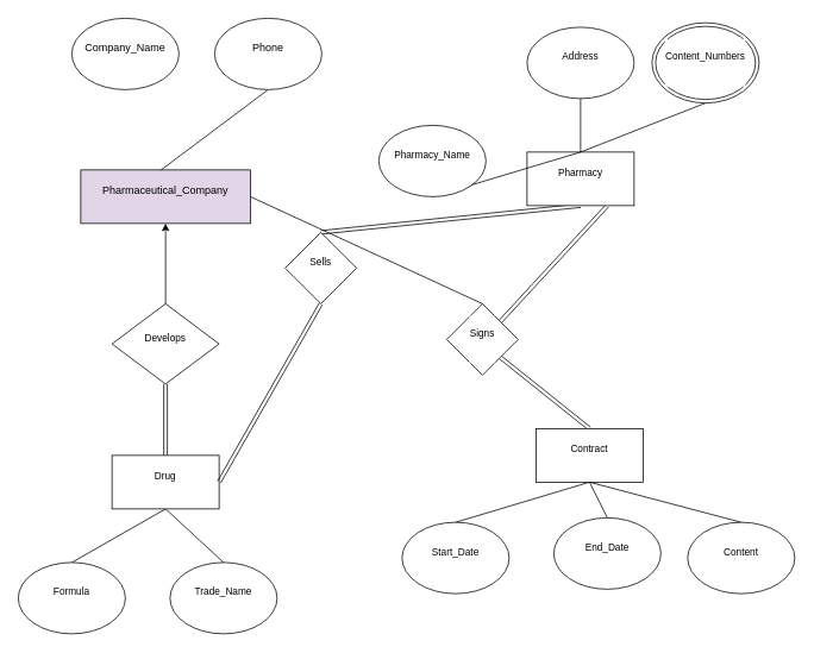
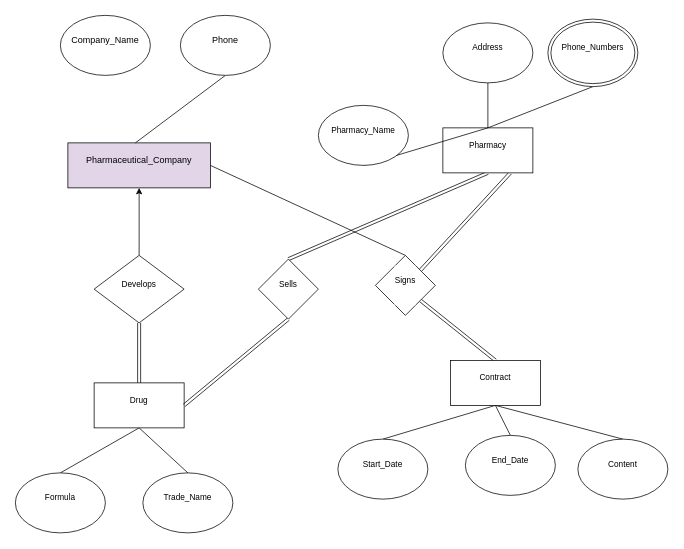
  <mxCell id="0" />
  <mxCell id="1" parent="0" />
  <mxCell id="2" style="edgeStyle=none;shape=connector;rounded=0;orthogonalLoop=1;jettySize=auto;html=1;exitX=1;exitY=0.5;exitDx=0;exitDy=0;entryX=0.5;entryY=0;entryDx=0;entryDy=0;strokeColor=default;align=center;verticalAlign=middle;fontFamily=Helvetica;fontSize=11;fontColor=default;labelBackgroundColor=default;endArrow=none;endFill=0;" edge="1" parent="1" source="3" target="34"><mxGeometry relative="1" as="geometry" /></mxCell>
  <mxCell id="3" value="&#10;Pharmaceutical_Company&#10;&#10;" style="rounded=0;whiteSpace=wrap;html=1;fillColor=#e1d5e7;" vertex="1" parent="1"><mxGeometry x="90" y="190" width="190" height="60" as="geometry" /></mxCell>
  <mxCell id="4" value="&#10;Company_Name&#10;&#10;" style="ellipse;whiteSpace=wrap;html=1;" vertex="1" parent="1"><mxGeometry x="80" y="20" width="120" height="80" as="geometry" /></mxCell>
  <mxCell id="5" style="edgeStyle=none;shape=connector;rounded=0;orthogonalLoop=1;jettySize=auto;html=1;exitX=0.5;exitY=1;exitDx=0;exitDy=0;strokeColor=default;align=center;verticalAlign=middle;fontFamily=Helvetica;fontSize=11;fontColor=default;labelBackgroundColor=default;endArrow=none;endFill=0;" edge="1" parent="1" source="6"><mxGeometry relative="1" as="geometry"><mxPoint x="180" y="190" as="targetPoint" /></mxGeometry></mxCell>
  <mxCell id="6" value="&#10;Phone&#10;&#10;" style="ellipse;whiteSpace=wrap;html=1;" vertex="1" parent="1"><mxGeometry x="240" y="20" width="120" height="80" as="geometry" /></mxCell>
  <mxCell id="7" style="edgeStyle=none;shape=link;rounded=0;orthogonalLoop=1;jettySize=auto;html=1;exitX=0.5;exitY=1;exitDx=0;exitDy=0;entryX=0.5;entryY=0;entryDx=0;entryDy=0;strokeColor=default;align=center;verticalAlign=middle;fontFamily=Helvetica;fontSize=11;fontColor=default;labelBackgroundColor=default;endArrow=none;endFill=0;" edge="1" parent="1" source="9" target="33"><mxGeometry relative="1" as="geometry" /></mxCell>
  <mxCell id="8" style="edgeStyle=none;shape=link;rounded=0;orthogonalLoop=1;jettySize=auto;html=1;exitX=0.75;exitY=1;exitDx=0;exitDy=0;entryX=1;entryY=0;entryDx=0;entryDy=0;strokeColor=default;align=center;verticalAlign=middle;fontFamily=Helvetica;fontSize=11;fontColor=default;labelBackgroundColor=default;endArrow=none;endFill=0;" edge="1" parent="1" source="9" target="34"><mxGeometry relative="1" as="geometry" /></mxCell>
  <mxCell id="9" value="&#10;Pharmacy&#10;&#10;" style="rounded=0;whiteSpace=wrap;html=1;fontFamily=Helvetica;fontSize=11;fontColor=default;labelBackgroundColor=default;" vertex="1" parent="1"><mxGeometry x="590" y="170" width="120" height="60" as="geometry" /></mxCell>
  <mxCell id="10" style="edgeStyle=none;shape=connector;rounded=0;orthogonalLoop=1;jettySize=auto;html=1;exitX=0.5;exitY=1;exitDx=0;exitDy=0;entryX=0.5;entryY=0;entryDx=0;entryDy=0;strokeColor=default;align=center;verticalAlign=middle;fontFamily=Helvetica;fontSize=11;fontColor=default;labelBackgroundColor=default;endArrow=none;endFill=0;" edge="1" parent="1" source="11" target="9"><mxGeometry relative="1" as="geometry" /></mxCell>
  <mxCell id="11" value="&#10;Pharmacy_Name&#10;&#10;" style="ellipse;whiteSpace=wrap;html=1;fontFamily=Helvetica;fontSize=11;fontColor=default;labelBackgroundColor=default;" vertex="1" parent="1"><mxGeometry x="424" y="140" width="120" height="80" as="geometry" /></mxCell>
  <mxCell id="12" style="edgeStyle=none;shape=connector;rounded=0;orthogonalLoop=1;jettySize=auto;html=1;exitX=0.5;exitY=1;exitDx=0;exitDy=0;strokeColor=default;align=center;verticalAlign=middle;fontFamily=Helvetica;fontSize=11;fontColor=default;labelBackgroundColor=default;endArrow=none;endFill=0;" edge="1" parent="1" source="13"><mxGeometry relative="1" as="geometry"><mxPoint x="650" y="170" as="targetPoint" /></mxGeometry></mxCell>
  <mxCell id="13" value="&#10;Address&#10;&#10;" style="ellipse;whiteSpace=wrap;html=1;fontFamily=Helvetica;fontSize=11;fontColor=default;labelBackgroundColor=default;" vertex="1" parent="1"><mxGeometry x="590" y="30" width="120" height="80" as="geometry" /></mxCell>
  <mxCell id="14" style="edgeStyle=none;shape=connector;rounded=0;orthogonalLoop=1;jettySize=auto;html=1;exitX=0.5;exitY=1;exitDx=0;exitDy=0;strokeColor=default;align=center;verticalAlign=middle;fontFamily=Helvetica;fontSize=11;fontColor=default;labelBackgroundColor=default;endArrow=none;endFill=0;" edge="1" parent="1" source="15"><mxGeometry relative="1" as="geometry"><mxPoint x="650" y="170" as="targetPoint" /></mxGeometry></mxCell>
- <mxCell id="15" value="&#10;Content_Numbers&#10;&#10;" style="ellipse;shape=doubleEllipse;whiteSpace=wrap;html=1;fontFamily=Helvetica;fontSize=11;fontColor=default;labelBackgroundColor=default;" vertex="1" parent="1"><mxGeometry x="730" y="25" width="120" height="90" as="geometry" /></mxCell>
+ <mxCell id="15" value="&#10;Phone_Numbers&#10;&#10;" style="ellipse;shape=doubleEllipse;whiteSpace=wrap;html=1;fontFamily=Helvetica;fontSize=11;fontColor=default;labelBackgroundColor=default;" vertex="1" parent="1"><mxGeometry x="730" y="25" width="120" height="90" as="geometry" /></mxCell>
  <mxCell id="16" style="edgeStyle=none;shape=connector;rounded=0;orthogonalLoop=1;jettySize=auto;html=1;exitX=0.5;exitY=1;exitDx=0;exitDy=0;entryX=0.5;entryY=0;entryDx=0;entryDy=0;strokeColor=default;align=center;verticalAlign=middle;fontFamily=Helvetica;fontSize=11;fontColor=default;labelBackgroundColor=default;endArrow=none;endFill=0;" edge="1" parent="1" source="19" target="21"><mxGeometry relative="1" as="geometry" /></mxCell>
  <mxCell id="17" style="edgeStyle=none;shape=connector;rounded=0;orthogonalLoop=1;jettySize=auto;html=1;exitX=0.5;exitY=1;exitDx=0;exitDy=0;entryX=0.5;entryY=0;entryDx=0;entryDy=0;strokeColor=default;align=center;verticalAlign=middle;fontFamily=Helvetica;fontSize=11;fontColor=default;labelBackgroundColor=default;endArrow=none;endFill=0;" edge="1" parent="1" source="19" target="20"><mxGeometry relative="1" as="geometry" /></mxCell>
  <mxCell id="18" style="edgeStyle=none;shape=link;rounded=0;orthogonalLoop=1;jettySize=auto;html=1;exitX=0.5;exitY=0;exitDx=0;exitDy=0;entryX=0.5;entryY=1;entryDx=0;entryDy=0;strokeColor=default;align=center;verticalAlign=middle;fontFamily=Helvetica;fontSize=11;fontColor=default;labelBackgroundColor=default;endArrow=none;endFill=0;" edge="1" parent="1" source="19" target="31"><mxGeometry relative="1" as="geometry" /></mxCell>
  <mxCell id="19" value="&#10;Drug&#10;&#10;" style="rounded=0;whiteSpace=wrap;html=1;fontFamily=Helvetica;fontSize=11;fontColor=default;labelBackgroundColor=default;" vertex="1" parent="1"><mxGeometry x="125" y="510" width="120" height="60" as="geometry" /></mxCell>
  <mxCell id="20" value="&#10;Trade_Name&#10;&#10;" style="ellipse;whiteSpace=wrap;html=1;fontFamily=Helvetica;fontSize=11;fontColor=default;labelBackgroundColor=default;" vertex="1" parent="1"><mxGeometry x="190" y="630" width="120" height="80" as="geometry" /></mxCell>
  <mxCell id="21" value="&#10;Formula&#10;&#10;" style="ellipse;whiteSpace=wrap;html=1;fontFamily=Helvetica;fontSize=11;fontColor=default;labelBackgroundColor=default;" vertex="1" parent="1"><mxGeometry x="20" y="630" width="120" height="80" as="geometry" /></mxCell>
  <mxCell id="22" style="edgeStyle=none;shape=connector;rounded=0;orthogonalLoop=1;jettySize=auto;html=1;exitX=0.5;exitY=1;exitDx=0;exitDy=0;entryX=0.5;entryY=0;entryDx=0;entryDy=0;strokeColor=default;align=center;verticalAlign=middle;fontFamily=Helvetica;fontSize=11;fontColor=default;labelBackgroundColor=default;endArrow=none;endFill=0;" edge="1" parent="1" source="26" target="27"><mxGeometry relative="1" as="geometry" /></mxCell>
  <mxCell id="23" style="edgeStyle=none;shape=connector;rounded=0;orthogonalLoop=1;jettySize=auto;html=1;exitX=0.5;exitY=1;exitDx=0;exitDy=0;entryX=0.5;entryY=0;entryDx=0;entryDy=0;strokeColor=default;align=center;verticalAlign=middle;fontFamily=Helvetica;fontSize=11;fontColor=default;labelBackgroundColor=default;endArrow=none;endFill=0;" edge="1" parent="1" source="26" target="28"><mxGeometry relative="1" as="geometry" /></mxCell>
  <mxCell id="24" style="edgeStyle=none;shape=connector;rounded=0;orthogonalLoop=1;jettySize=auto;html=1;exitX=0.5;exitY=1;exitDx=0;exitDy=0;entryX=0.5;entryY=0;entryDx=0;entryDy=0;strokeColor=default;align=center;verticalAlign=middle;fontFamily=Helvetica;fontSize=11;fontColor=default;labelBackgroundColor=default;endArrow=none;endFill=0;" edge="1" parent="1" source="26" target="29"><mxGeometry relative="1" as="geometry" /></mxCell>
  <mxCell id="25" style="edgeStyle=none;shape=link;rounded=0;orthogonalLoop=1;jettySize=auto;html=1;exitX=0.5;exitY=0;exitDx=0;exitDy=0;entryX=1;entryY=1;entryDx=0;entryDy=0;strokeColor=default;align=center;verticalAlign=middle;fontFamily=Helvetica;fontSize=11;fontColor=default;labelBackgroundColor=default;endArrow=none;endFill=0;" edge="1" parent="1" source="26" target="34"><mxGeometry relative="1" as="geometry" /></mxCell>
  <mxCell id="26" value="&#10;Contract&#10;&#10;" style="rounded=0;whiteSpace=wrap;html=1;fontFamily=Helvetica;fontSize=11;fontColor=default;labelBackgroundColor=default;" vertex="1" parent="1"><mxGeometry x="600" y="480" width="120" height="60" as="geometry" /></mxCell>
  <mxCell id="27" value="&#10;Start_Date&#10;&#10;" style="ellipse;whiteSpace=wrap;html=1;fontFamily=Helvetica;fontSize=11;fontColor=default;labelBackgroundColor=default;" vertex="1" parent="1"><mxGeometry x="450" y="585" width="120" height="80" as="geometry" /></mxCell>
  <mxCell id="28" value="&#10;End_Date&#10;&#10;" style="ellipse;whiteSpace=wrap;html=1;fontFamily=Helvetica;fontSize=11;fontColor=default;labelBackgroundColor=default;" vertex="1" parent="1"><mxGeometry x="620" y="580" width="120" height="80" as="geometry" /></mxCell>
  <mxCell id="29" value="&#10;Content&#10;&#10;" style="ellipse;whiteSpace=wrap;html=1;fontFamily=Helvetica;fontSize=11;fontColor=default;labelBackgroundColor=default;" vertex="1" parent="1"><mxGeometry x="770" y="585" width="120" height="80" as="geometry" /></mxCell>
  <mxCell id="30" style="edgeStyle=none;shape=connector;rounded=0;orthogonalLoop=1;jettySize=auto;html=1;exitX=0.5;exitY=0;exitDx=0;exitDy=0;entryX=0.5;entryY=1;entryDx=0;entryDy=0;strokeColor=default;align=center;verticalAlign=middle;fontFamily=Helvetica;fontSize=11;fontColor=default;labelBackgroundColor=default;endArrow=classic;endFill=1;" edge="1" parent="1" source="31" target="3"><mxGeometry relative="1" as="geometry" /></mxCell>
  <mxCell id="31" value="&#10;Develops&#10;&#10;" style="rhombus;whiteSpace=wrap;html=1;fontFamily=Helvetica;fontSize=11;fontColor=default;labelBackgroundColor=default;" vertex="1" parent="1"><mxGeometry x="125" y="340" width="120" height="90" as="geometry" /></mxCell>
  <mxCell id="32" style="edgeStyle=none;shape=link;rounded=0;orthogonalLoop=1;jettySize=auto;html=1;exitX=0.5;exitY=1;exitDx=0;exitDy=0;entryX=1;entryY=0.5;entryDx=0;entryDy=0;strokeColor=default;align=center;verticalAlign=middle;fontFamily=Helvetica;fontSize=11;fontColor=default;labelBackgroundColor=default;endArrow=none;endFill=0;" edge="1" parent="1" source="33" target="19"><mxGeometry relative="1" as="geometry" /></mxCell>
- <mxCell id="33" value="&#10;Sells&#10;&#10;" style="rhombus;whiteSpace=wrap;html=1;fontFamily=Helvetica;fontSize=11;fontColor=default;labelBackgroundColor=default;" vertex="1" parent="1"><mxGeometry x="319" y="260" width="80" height="80" as="geometry" /></mxCell>
+ <mxCell id="33" value="&#10;Sells&#10;&#10;" style="rhombus;whiteSpace=wrap;html=1;fontFamily=Helvetica;fontSize=11;fontColor=default;labelBackgroundColor=default;" vertex="1" parent="1"><mxGeometry x="344" y="345" width="80" height="80" as="geometry" /></mxCell>
  <mxCell id="34" value="&#10;Signs&#10;&#10;" style="rhombus;whiteSpace=wrap;html=1;fontFamily=Helvetica;fontSize=11;fontColor=default;labelBackgroundColor=default;" vertex="1" parent="1"><mxGeometry x="500" y="340" width="80" height="80" as="geometry" /></mxCell>
